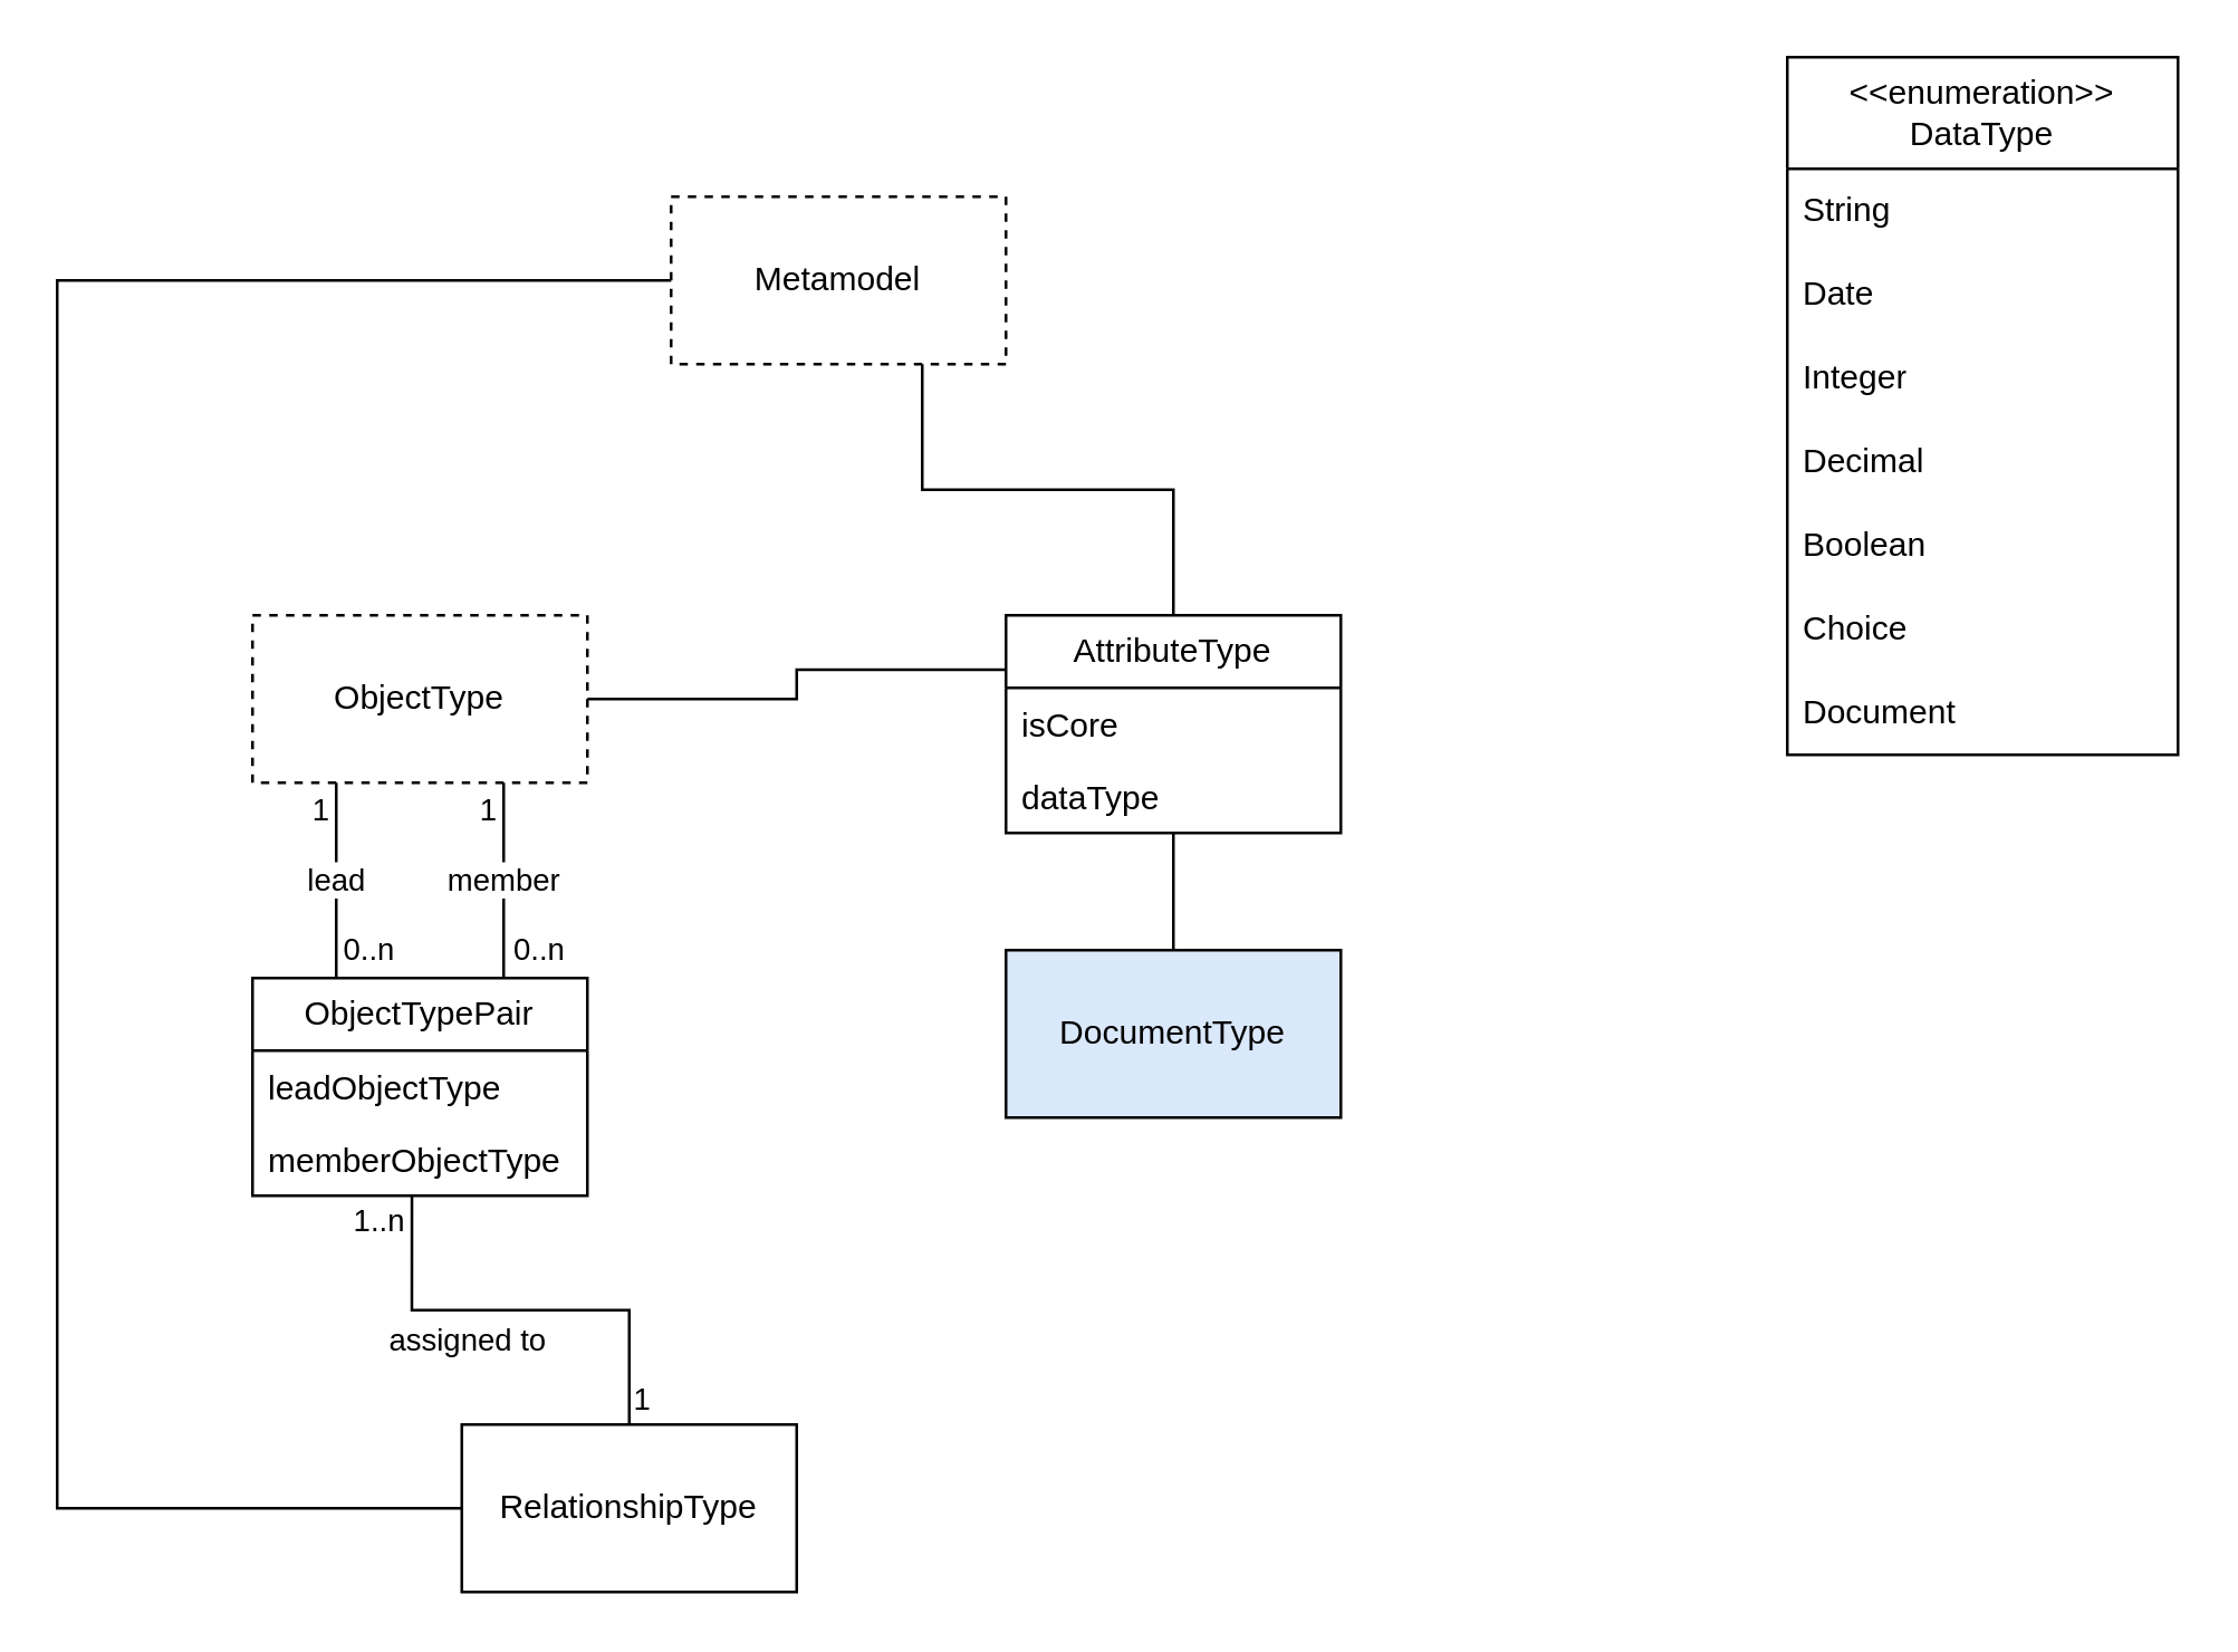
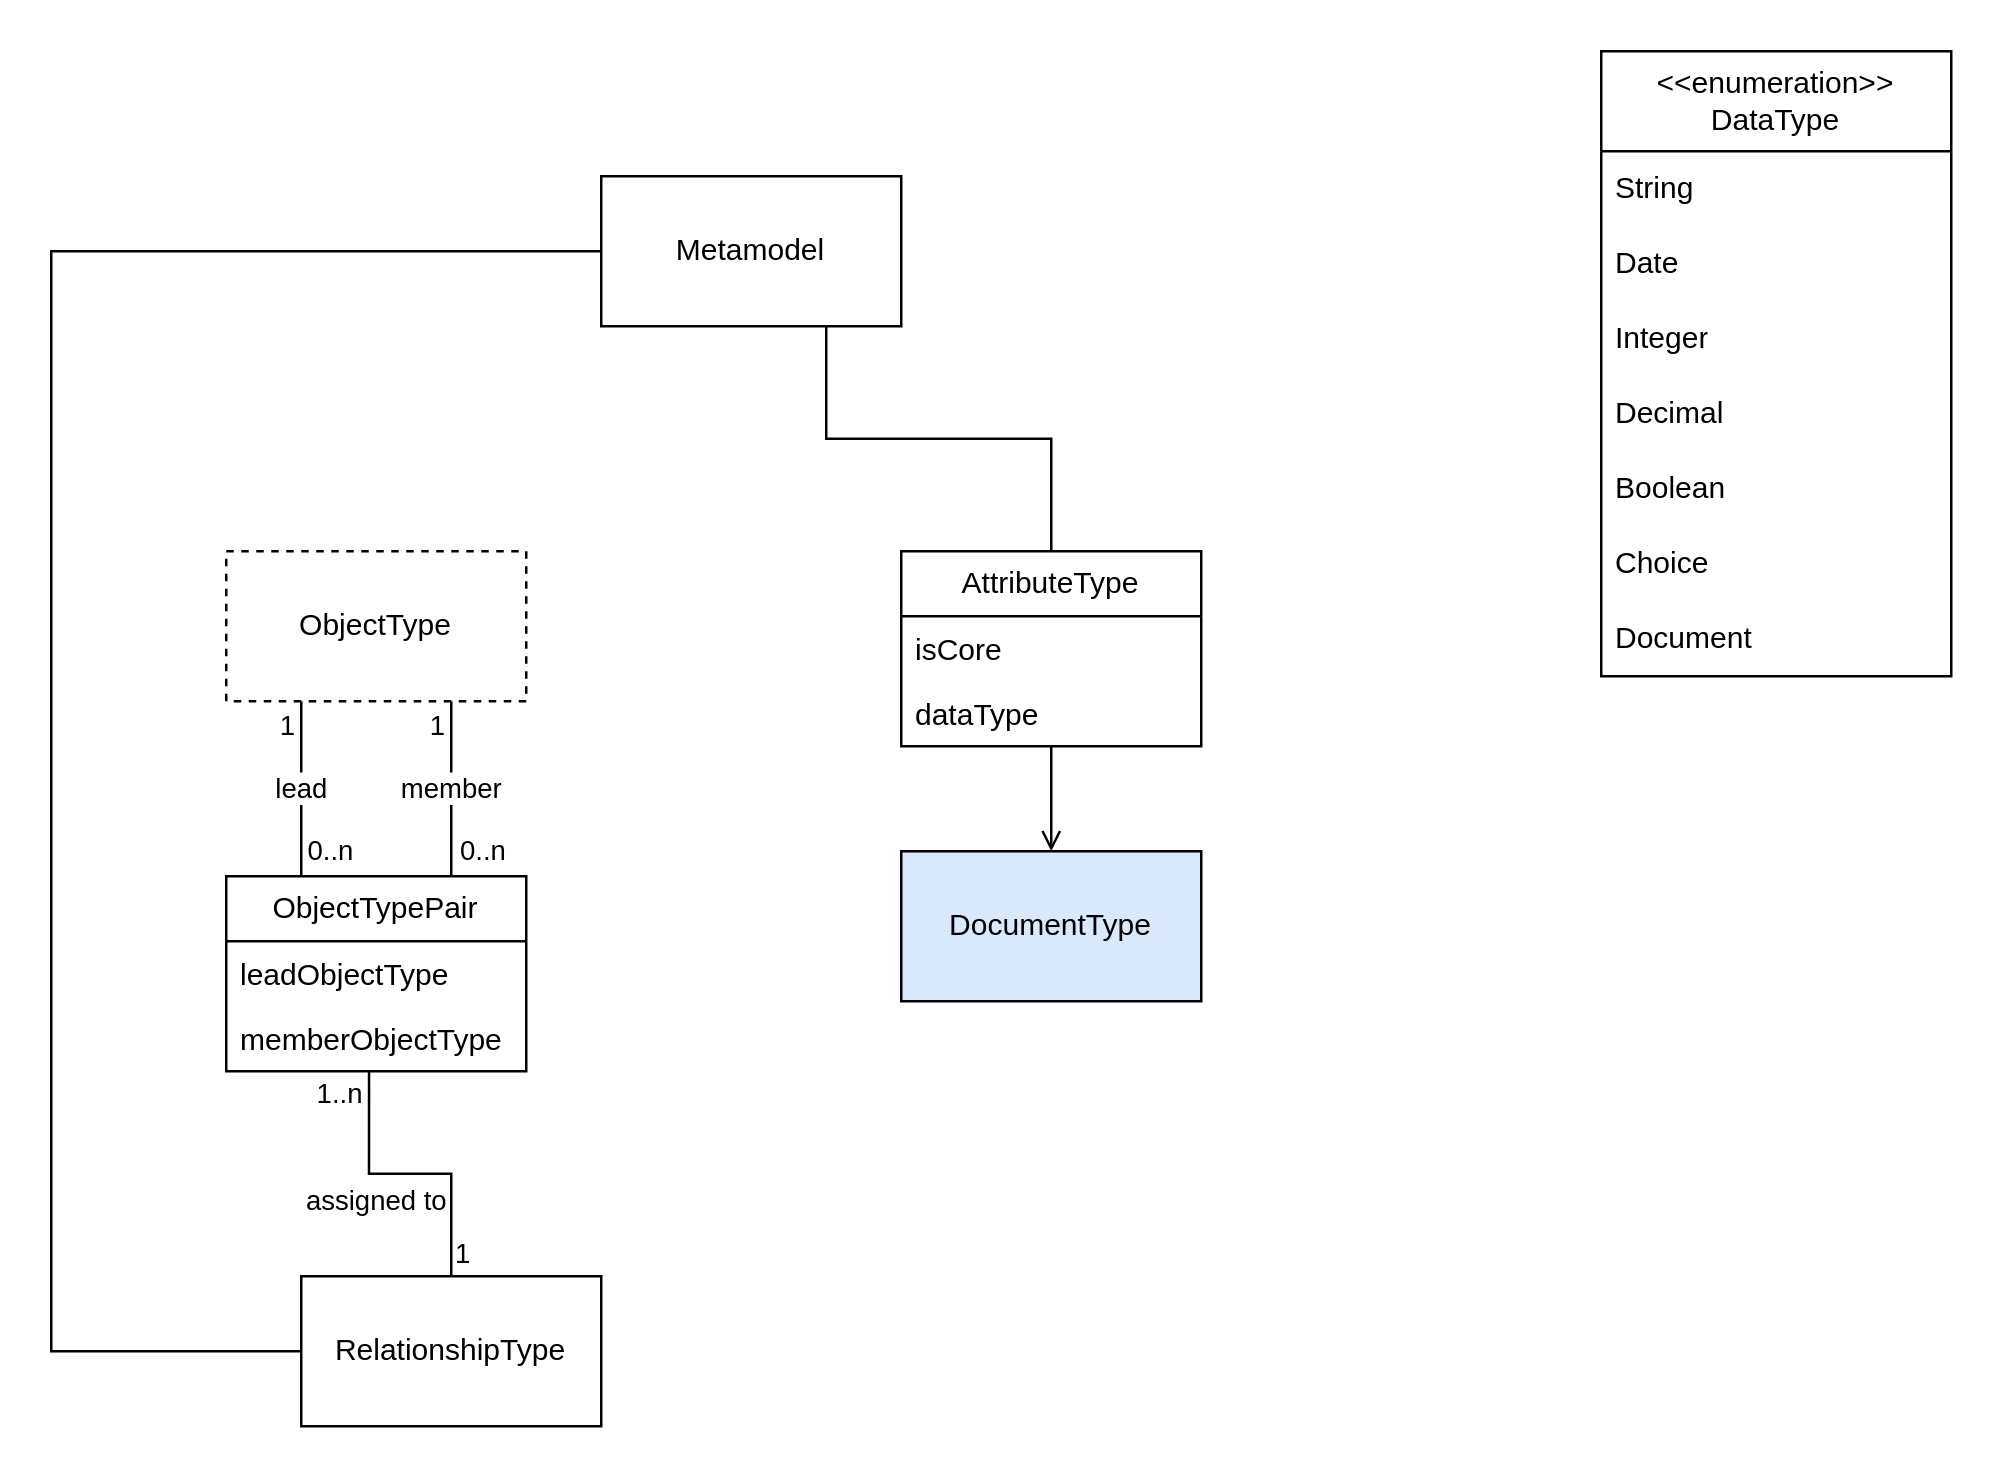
  <mxCell id="0" />
  <mxCell id="1" parent="0" />
- <mxCell id="2" value="Metamodel" style="rounded=0;whiteSpace=wrap;html=1;dashed=1;" vertex="1" parent="1"><mxGeometry x="240" y="70" width="120" height="60" as="geometry" /></mxCell>
+ <mxCell id="2" value="Metamodel" style="rounded=0;whiteSpace=wrap;html=1;" vertex="1" parent="1"><mxGeometry x="240" y="70" width="120" height="60" as="geometry" /></mxCell>
  <mxCell id="3" value="ObjectType" style="rounded=0;whiteSpace=wrap;html=1;dashed=1;" vertex="1" parent="1"><mxGeometry x="90" y="220" width="120" height="60" as="geometry" /></mxCell>
- <mxCell id="4" value="RelationshipType" style="rounded=0;whiteSpace=wrap;html=1;" vertex="1" parent="1"><mxGeometry x="165" y="510" width="120" height="60" as="geometry" /></mxCell>
+ <mxCell id="4" value="RelationshipType" style="rounded=0;whiteSpace=wrap;html=1;" vertex="1" parent="1"><mxGeometry x="120" y="510" width="120" height="60" as="geometry" /></mxCell>
  <mxCell id="5" value="DocumentType" style="rounded=0;whiteSpace=wrap;html=1;fillColor=#dae8fc;" vertex="1" parent="1"><mxGeometry x="360" y="340" width="120" height="60" as="geometry" /></mxCell>
  <mxCell id="6" style="edgeStyle=orthogonalEdgeStyle;rounded=0;orthogonalLoop=1;jettySize=auto;html=1;exitX=0;exitY=0.5;exitDx=0;exitDy=0;endArrow=none;startFill=0;entryX=0;entryY=0.5;entryDx=0;entryDy=0;" edge="1" parent="1" source="2" target="4"><mxGeometry relative="1" as="geometry"><mxPoint x="0" y="270" as="sourcePoint" /><mxPoint x="200" y="270" as="targetPoint" /><Array as="points"><mxPoint x="20" y="100" /><mxPoint x="20" y="540" /></Array></mxGeometry></mxCell>
  <mxCell id="7" style="edgeStyle=orthogonalEdgeStyle;rounded=0;orthogonalLoop=1;jettySize=auto;html=1;exitX=0.75;exitY=1;exitDx=0;exitDy=0;endArrow=none;startFill=0;entryX=0.5;entryY=0;entryDx=0;entryDy=0;" edge="1" parent="1" source="2" target="17"><mxGeometry relative="1" as="geometry"><mxPoint x="40" y="340" as="sourcePoint" /><mxPoint x="80" y="570" as="targetPoint" /></mxGeometry></mxCell>
- <mxCell id="8" style="edgeStyle=orthogonalEdgeStyle;rounded=0;orthogonalLoop=1;jettySize=auto;html=1;exitX=0.5;exitY=1;exitDx=0;exitDy=0;endArrow=none;startFill=0;entryX=0.5;entryY=0;entryDx=0;entryDy=0;" edge="1" parent="1" source="17" target="5"><mxGeometry relative="1" as="geometry"><mxPoint x="200" y="570" as="sourcePoint" /><mxPoint x="620" y="770" as="targetPoint" /></mxGeometry></mxCell>
+ <mxCell id="8" style="edgeStyle=orthogonalEdgeStyle;rounded=0;orthogonalLoop=1;jettySize=auto;html=1;exitX=0.5;exitY=1;exitDx=0;exitDy=0;endArrow=open;startFill=0;entryX=0.5;entryY=0;entryDx=0;entryDy=0;" edge="1" parent="1" source="17" target="5"><mxGeometry relative="1" as="geometry"><mxPoint x="200" y="570" as="sourcePoint" /><mxPoint x="620" y="770" as="targetPoint" /></mxGeometry></mxCell>
  <mxCell id="9" value="&amp;lt;&amp;lt;enumeration&amp;gt;&amp;gt;&lt;div&gt;DataType&lt;/div&gt;" style="swimlane;fontStyle=0;childLayout=stackLayout;horizontal=1;startSize=40;horizontalStack=0;resizeParent=1;resizeParentMax=0;resizeLast=0;collapsible=1;marginBottom=0;whiteSpace=wrap;html=1;" vertex="1" parent="1"><mxGeometry x="640" y="20" width="140" height="250" as="geometry"><mxRectangle x="900" y="280" width="60" height="30" as="alternateBounds" /></mxGeometry></mxCell>
  <mxCell id="10" value="String" style="text;strokeColor=none;fillColor=none;align=left;verticalAlign=middle;spacingLeft=4;spacingRight=4;overflow=hidden;points=[[0,0.5],[1,0.5]];portConstraint=eastwest;rotatable=0;whiteSpace=wrap;html=1;" vertex="1" parent="9"><mxGeometry y="40" width="140" height="30" as="geometry" /></mxCell>
  <mxCell id="11" value="Date" style="text;strokeColor=none;fillColor=none;align=left;verticalAlign=middle;spacingLeft=4;spacingRight=4;overflow=hidden;points=[[0,0.5],[1,0.5]];portConstraint=eastwest;rotatable=0;whiteSpace=wrap;html=1;" vertex="1" parent="9"><mxGeometry y="70" width="140" height="30" as="geometry" /></mxCell>
  <mxCell id="12" value="Integer" style="text;strokeColor=none;fillColor=none;align=left;verticalAlign=middle;spacingLeft=4;spacingRight=4;overflow=hidden;points=[[0,0.5],[1,0.5]];portConstraint=eastwest;rotatable=0;whiteSpace=wrap;html=1;" vertex="1" parent="9"><mxGeometry y="100" width="140" height="30" as="geometry" /></mxCell>
  <mxCell id="13" value="Decimal" style="text;strokeColor=none;fillColor=none;align=left;verticalAlign=middle;spacingLeft=4;spacingRight=4;overflow=hidden;points=[[0,0.5],[1,0.5]];portConstraint=eastwest;rotatable=0;whiteSpace=wrap;html=1;" vertex="1" parent="9"><mxGeometry y="130" width="140" height="30" as="geometry" /></mxCell>
  <mxCell id="14" value="Boolean" style="text;strokeColor=none;fillColor=none;align=left;verticalAlign=middle;spacingLeft=4;spacingRight=4;overflow=hidden;points=[[0,0.5],[1,0.5]];portConstraint=eastwest;rotatable=0;whiteSpace=wrap;html=1;" vertex="1" parent="9"><mxGeometry y="160" width="140" height="30" as="geometry" /></mxCell>
  <mxCell id="15" value="Choice" style="text;strokeColor=none;fillColor=none;align=left;verticalAlign=middle;spacingLeft=4;spacingRight=4;overflow=hidden;points=[[0,0.5],[1,0.5]];portConstraint=eastwest;rotatable=0;whiteSpace=wrap;html=1;" vertex="1" parent="9"><mxGeometry y="190" width="140" height="30" as="geometry" /></mxCell>
  <mxCell id="16" value="Document" style="text;strokeColor=none;fillColor=none;align=left;verticalAlign=middle;spacingLeft=4;spacingRight=4;overflow=hidden;points=[[0,0.5],[1,0.5]];portConstraint=eastwest;rotatable=0;whiteSpace=wrap;html=1;" vertex="1" parent="9"><mxGeometry y="220" width="140" height="30" as="geometry" /></mxCell>
  <mxCell id="17" value="AttributeType" style="swimlane;fontStyle=0;childLayout=stackLayout;horizontal=1;startSize=26;fillColor=none;horizontalStack=0;resizeParent=1;resizeParentMax=0;resizeLast=0;collapsible=1;marginBottom=0;whiteSpace=wrap;html=1;" vertex="1" parent="1"><mxGeometry x="360" y="220" width="120" height="78" as="geometry"><mxRectangle x="520" y="360" width="110" height="30" as="alternateBounds" /></mxGeometry></mxCell>
  <mxCell id="18" value="isCore" style="text;strokeColor=none;fillColor=none;align=left;verticalAlign=top;spacingLeft=4;spacingRight=4;overflow=hidden;rotatable=0;points=[[0,0.5],[1,0.5]];portConstraint=eastwest;whiteSpace=wrap;html=1;" vertex="1" parent="17"><mxGeometry y="26" width="120" height="26" as="geometry" /></mxCell>
  <mxCell id="19" value="dataType" style="text;strokeColor=none;fillColor=none;align=left;verticalAlign=top;spacingLeft=4;spacingRight=4;overflow=hidden;rotatable=0;points=[[0,0.5],[1,0.5]];portConstraint=eastwest;whiteSpace=wrap;html=1;" vertex="1" parent="17"><mxGeometry y="52" width="120" height="26" as="geometry" /></mxCell>
- <mxCell id="20" style="edgeStyle=orthogonalEdgeStyle;rounded=0;orthogonalLoop=1;jettySize=auto;html=1;exitX=0;exitY=0.25;exitDx=0;exitDy=0;endArrow=none;startFill=0;entryX=1;entryY=0.5;entryDx=0;entryDy=0;" edge="1" parent="1" source="17" target="3"><mxGeometry relative="1" as="geometry"><mxPoint x="450" y="200" as="sourcePoint" /><mxPoint x="280" y="520" as="targetPoint" /></mxGeometry></mxCell>
  <mxCell id="21" value="ObjectTypePair" style="swimlane;fontStyle=0;childLayout=stackLayout;horizontal=1;startSize=26;fillColor=none;horizontalStack=0;resizeParent=1;resizeParentMax=0;resizeLast=0;collapsible=1;marginBottom=0;whiteSpace=wrap;html=1;" vertex="1" parent="1"><mxGeometry x="90" y="350" width="120" height="78" as="geometry"><mxRectangle x="520" y="360" width="110" height="30" as="alternateBounds" /></mxGeometry></mxCell>
  <mxCell id="22" value="leadObjectType" style="text;strokeColor=none;fillColor=none;align=left;verticalAlign=top;spacingLeft=4;spacingRight=4;overflow=hidden;rotatable=0;points=[[0,0.5],[1,0.5]];portConstraint=eastwest;whiteSpace=wrap;html=1;" vertex="1" parent="21"><mxGeometry y="26" width="120" height="26" as="geometry" /></mxCell>
  <mxCell id="23" value="memberObjectType" style="text;strokeColor=none;fillColor=none;align=left;verticalAlign=top;spacingLeft=4;spacingRight=4;overflow=hidden;rotatable=0;points=[[0,0.5],[1,0.5]];portConstraint=eastwest;whiteSpace=wrap;html=1;" vertex="1" parent="21"><mxGeometry y="52" width="120" height="26" as="geometry" /></mxCell>
  <mxCell id="24" value="lead" style="endArrow=none;html=1;endSize=12;startArrow=none;startSize=14;startFill=0;edgeStyle=orthogonalEdgeStyle;rounded=0;entryX=0.25;entryY=1;entryDx=0;entryDy=0;exitX=0.25;exitY=0;exitDx=0;exitDy=0;" edge="1" parent="1" source="21" target="3"><mxGeometry relative="1" as="geometry"><mxPoint x="250" y="260" as="sourcePoint" /><mxPoint x="370" y="170" as="targetPoint" /></mxGeometry></mxCell>
  <mxCell id="25" value="0..n" style="edgeLabel;resizable=0;html=1;align=left;verticalAlign=top;" connectable="0" vertex="1" parent="24"><mxGeometry x="-1" relative="1" as="geometry"><mxPoint x="1" y="-23" as="offset" /></mxGeometry></mxCell>
  <mxCell id="26" value="1" style="edgeLabel;resizable=0;html=1;align=right;verticalAlign=top;" connectable="0" vertex="1" parent="24"><mxGeometry x="1" relative="1" as="geometry"><mxPoint x="-2" y="-3" as="offset" /></mxGeometry></mxCell>
  <mxCell id="27" value="member" style="endArrow=none;html=1;endSize=12;startArrow=none;startSize=14;startFill=0;edgeStyle=orthogonalEdgeStyle;rounded=0;entryX=0.75;entryY=1;entryDx=0;entryDy=0;exitX=0.75;exitY=0;exitDx=0;exitDy=0;" edge="1" parent="1" source="21" target="3"><mxGeometry relative="1" as="geometry"><mxPoint x="210" y="400" as="sourcePoint" /><mxPoint x="210" y="330" as="targetPoint" /></mxGeometry></mxCell>
  <mxCell id="28" value="0..n" style="edgeLabel;resizable=0;html=1;align=left;verticalAlign=top;" connectable="0" vertex="1" parent="27"><mxGeometry x="-1" relative="1" as="geometry"><mxPoint x="2" y="-23" as="offset" /></mxGeometry></mxCell>
  <mxCell id="29" value="1" style="edgeLabel;resizable=0;html=1;align=right;verticalAlign=top;" connectable="0" vertex="1" parent="27"><mxGeometry x="1" relative="1" as="geometry"><mxPoint x="-2" y="-3" as="offset" /></mxGeometry></mxCell>
  <mxCell id="30" value="assigned to" style="endArrow=none;html=1;endSize=12;startArrow=none;startSize=14;startFill=0;edgeStyle=orthogonalEdgeStyle;rounded=0;entryX=0.476;entryY=0.995;entryDx=0;entryDy=0;exitX=0.5;exitY=0;exitDx=0;exitDy=0;entryPerimeter=0;" edge="1" parent="1" source="4" target="23"><mxGeometry x="0.235" y="11" relative="1" as="geometry"><mxPoint x="250" y="330" as="sourcePoint" /><mxPoint x="370" y="240" as="targetPoint" /><mxPoint as="offset" /></mxGeometry></mxCell>
  <mxCell id="31" value="1" style="edgeLabel;resizable=0;html=1;align=left;verticalAlign=top;" connectable="0" vertex="1" parent="30"><mxGeometry x="-1" relative="1" as="geometry"><mxPoint y="-22" as="offset" /></mxGeometry></mxCell>
  <mxCell id="32" value="1..n" style="edgeLabel;resizable=0;html=1;align=right;verticalAlign=top;" connectable="0" vertex="1" parent="30"><mxGeometry x="1" relative="1" as="geometry"><mxPoint x="-2" y="-4" as="offset" /></mxGeometry></mxCell>
